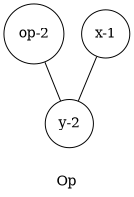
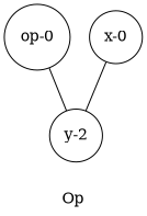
  graph {
    label=Op
    node [fillcolor=White shape=circle style=filled]
-   n1 [label="op-2"]
+   n1 [label="op-0"]
    n2 [label="y-2"]
-   n3 [label="x-1"]
+   n3 [label="x-0"]
    n1 -- n2
    n3 -- n2
  }
